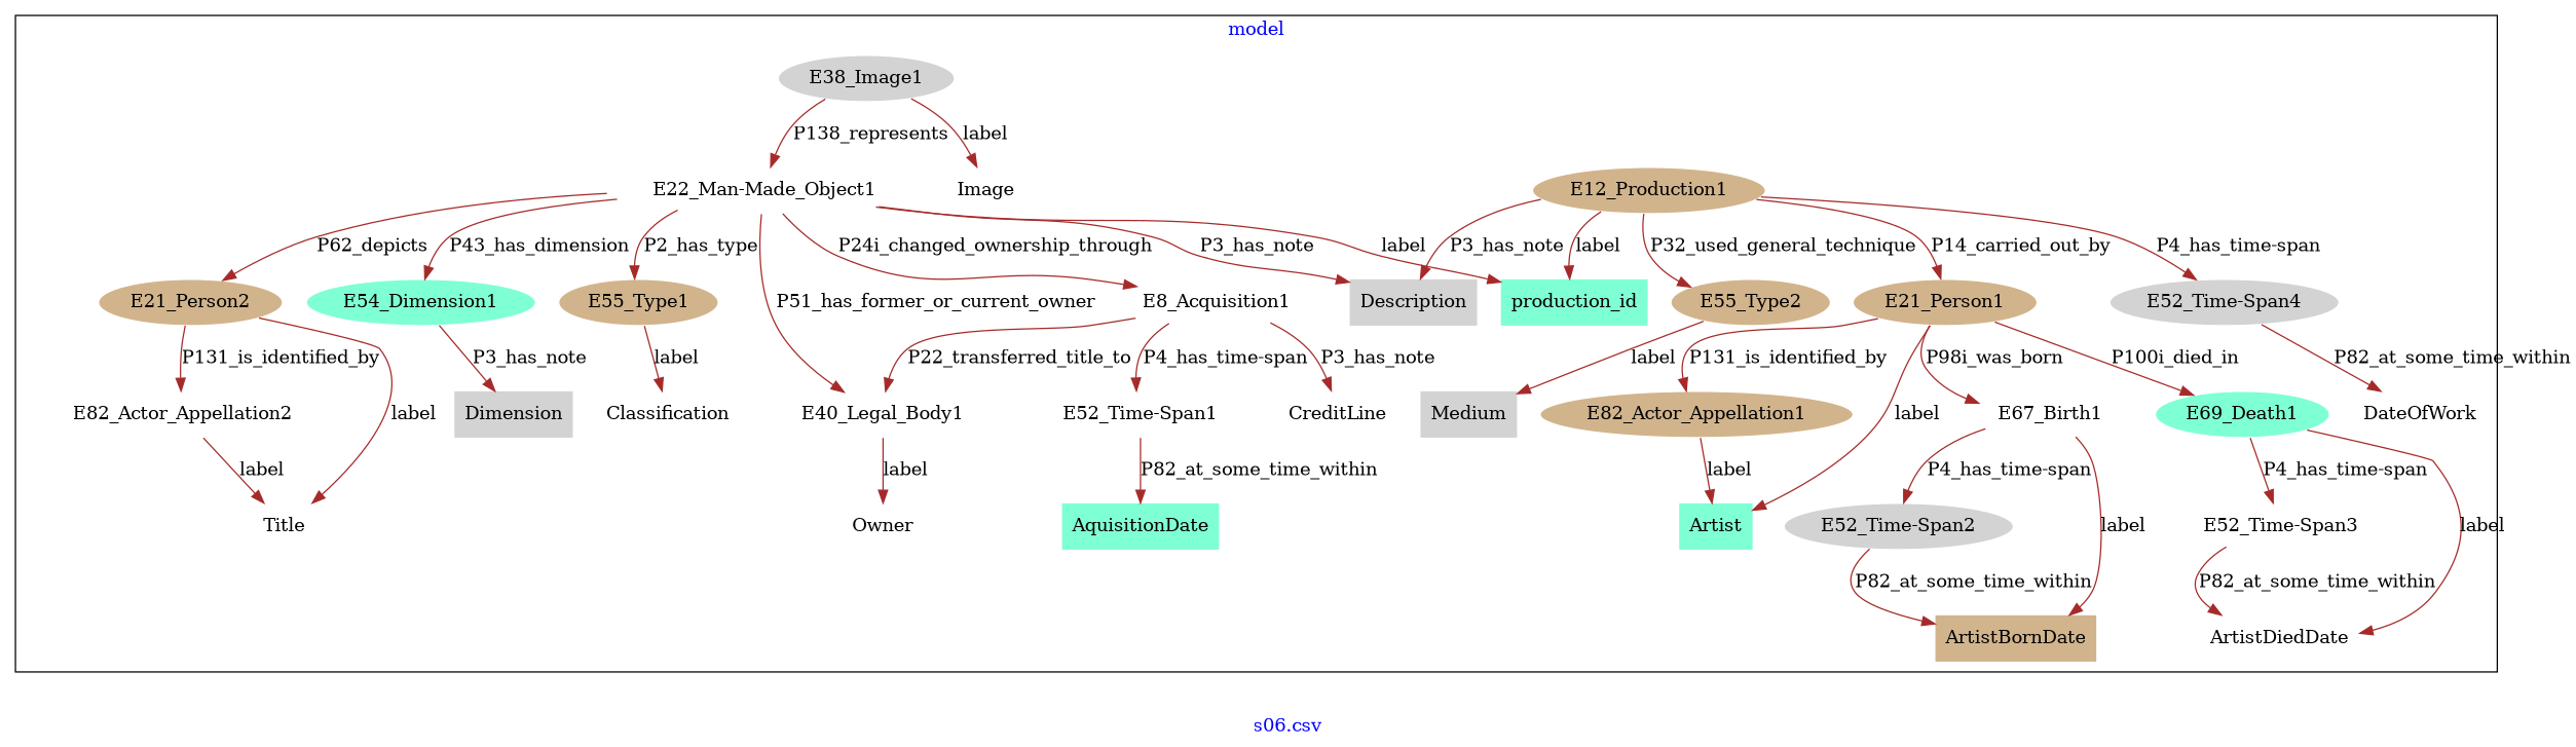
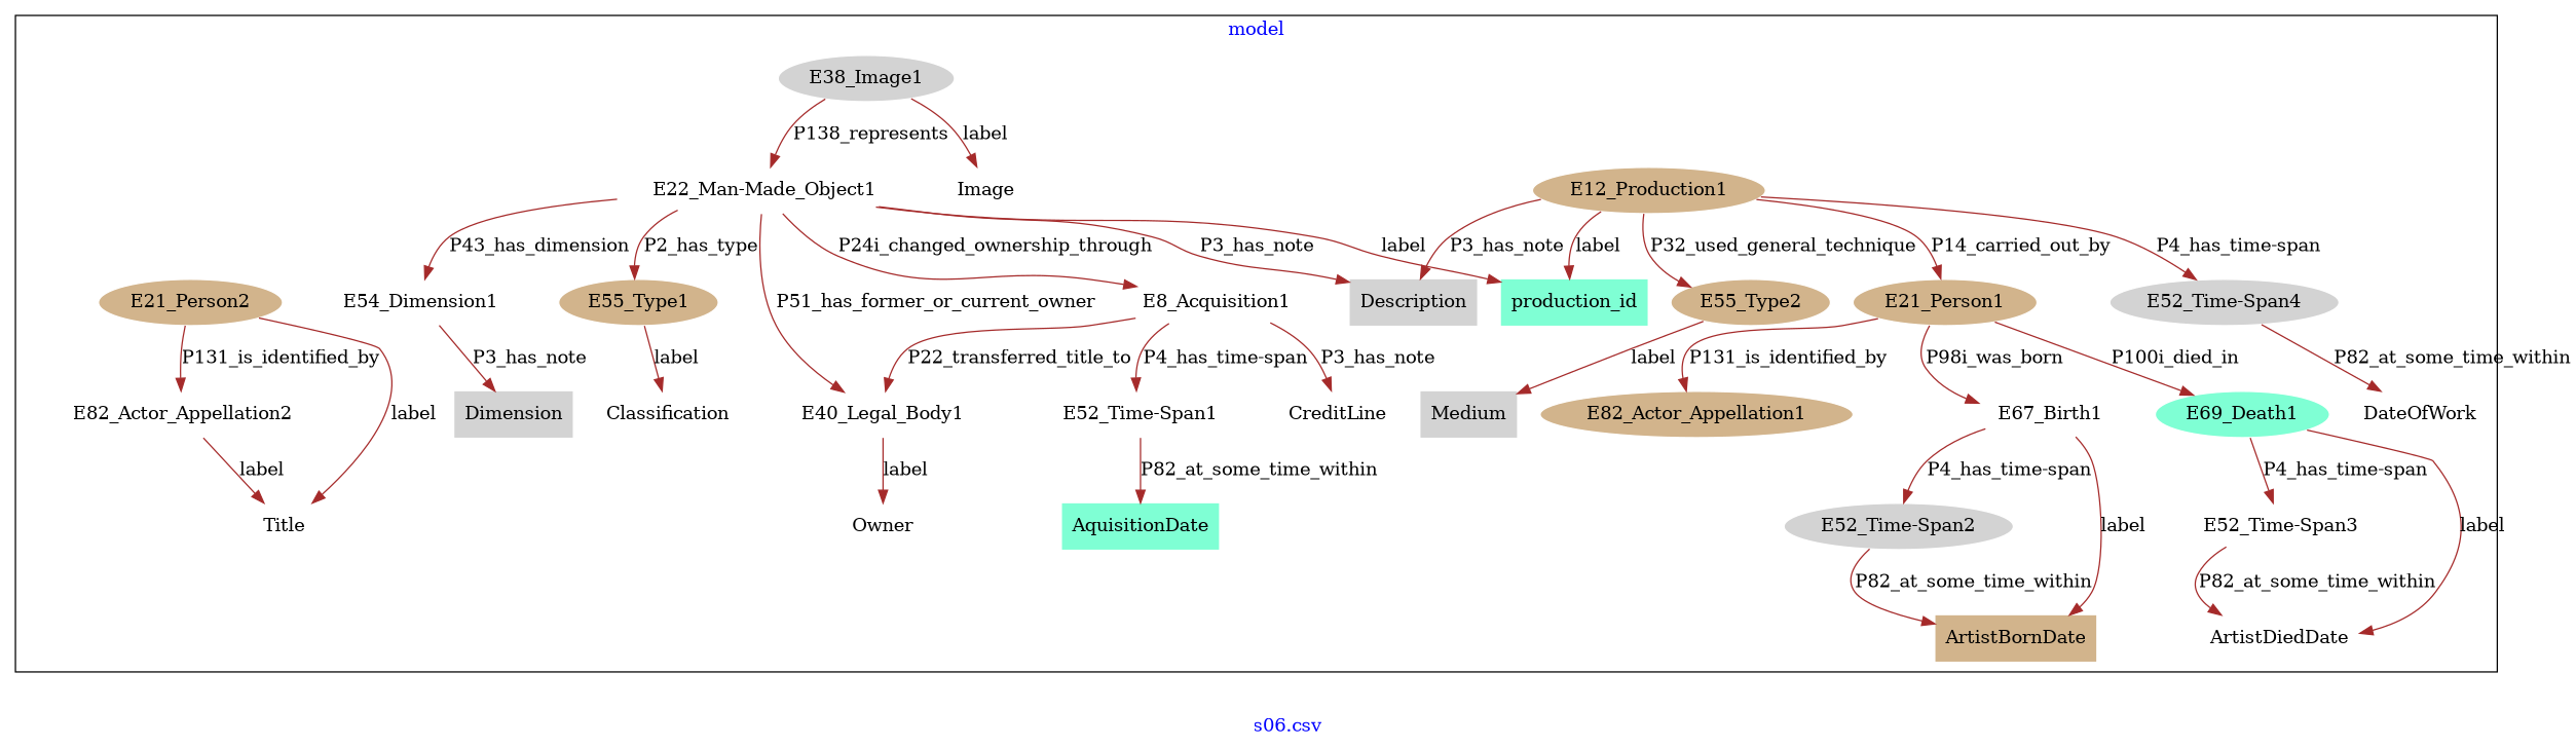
  digraph {
    fontcolor=blue
    label="s06.csv"
    remincross=true
    node [color=white fillcolor=white style=filled]
    edge [color=brown fontcolor=black]
    n1 [fillcolor=tan label=E12_Production1]
    n2 [fillcolor=tan label=E21_Person1]
    n3 [fillcolor=lightgrey label="E52_Time-Span4"]
    n4 [fillcolor=tan label=E55_Type2]
    n5 [label=E67_Birth1]
    n6 [fillcolor=aquamarine label=E69_Death1]
    n7 [fillcolor=tan label=E82_Actor_Appellation1]
    n8 [fillcolor=tan label=E21_Person2]
    n9 [label=E82_Actor_Appellation2]
    n10 [label="E22_Man-Made_Object1"]
-   n11 [fillcolor=aquamarine label=E54_Dimension1]
+   n11 [label=E54_Dimension1]
    n12 [fillcolor=tan label=E55_Type1]
    n13 [label=E8_Acquisition1]
    n14 [fillcolor=lightgrey label=E38_Image1]
    n15 [fillcolor=lightgrey label="E52_Time-Span2"]
    n16 [label="E52_Time-Span3"]
    n17 [label=E40_Legal_Body1]
    n18 [label="E52_Time-Span1"]
    n19 [fillcolor=aquamarine label=AquisitionDate shape=plaintext color=""]
    n20 [label=Image shape=plaintext color=""]
    n21 [fillcolor=lightgrey label=Dimension shape=plaintext color=""]
    n22 [label=Owner shape=plaintext color=""]
    n23 [label=DateOfWork shape=plaintext color=""]
    n24 [label=CreditLine shape=plaintext color=""]
    n25 [fillcolor=lightgrey label=Description shape=plaintext color=""]
    n26 [label=Classification shape=plaintext color=""]
    n27 [fillcolor=aquamarine label=production_id shape=plaintext color=""]
    n28 [fillcolor=lightgrey label=Medium shape=plaintext color=""]
    n29 [label=Title shape=plaintext color=""]
    n30 [fillcolor=tan label=ArtistBornDate shape=plaintext color=""]
-   n31 [fillcolor=aquamarine label=Artist shape=plaintext color=""]
    n32 [label=ArtistDiedDate shape=plaintext color=""]
    subgraph cluster_1 {
      label=model
      n1
      n2
      n3
      n4
      n5
      n6
      n7
      n8
      n9
      n10
      n11
      n12
      n13
      n14
      n15
      n16
      n17
      n18
      n19
      n20
      n21
      n22
      n23
      n24
      n25
      n26
      n27
      n28
      n29
      n30
-     n31
      n32
    }
    n1 -> n2 [label=P14_carried_out_by]
    n1 -> n3 [label="P4_has_time-span"]
    n1 -> n4 [label=P32_used_general_technique]
    n1 -> n25 [label=P3_has_note]
    n1 -> n27 [label=label]
    n2 -> n5 [label=P98i_was_born]
    n2 -> n6 [label=P100i_died_in]
    n2 -> n7 [label=P131_is_identified_by]
-   n2 -> n31 [label=label]
    n3 -> n23 [label=P82_at_some_time_within]
    n4 -> n28 [label=label]
    n5 -> n15 [label="P4_has_time-span"]
    n5 -> n30 [label=label]
    n6 -> n16 [label="P4_has_time-span"]
    n6 -> n32 [label=label]
-   n7 -> n31 [label=label]
    n8 -> n9 [label=P131_is_identified_by]
    n8 -> n29 [label=label]
    n9 -> n29 [label=label]
-   n10 -> n8 [label=P62_depicts]
    n10 -> n11 [label=P43_has_dimension]
    n10 -> n12 [label=P2_has_type]
    n10 -> n13 [label=P24i_changed_ownership_through]
    n10 -> n17 [label=P51_has_former_or_current_owner]
    n10 -> n25 [label=P3_has_note]
    n10 -> n27 [label=label]
    n11 -> n21 [label=P3_has_note]
    n12 -> n26 [label=label]
    n13 -> n17 [label=P22_transferred_title_to]
    n13 -> n18 [label="P4_has_time-span"]
    n13 -> n24 [label=P3_has_note]
    n14 -> n10 [label=P138_represents]
    n14 -> n20 [label=label]
    n15 -> n30 [label=P82_at_some_time_within]
    n16 -> n32 [label=P82_at_some_time_within]
    n17 -> n22 [label=label]
    n18 -> n19 [label=P82_at_some_time_within]
  }
